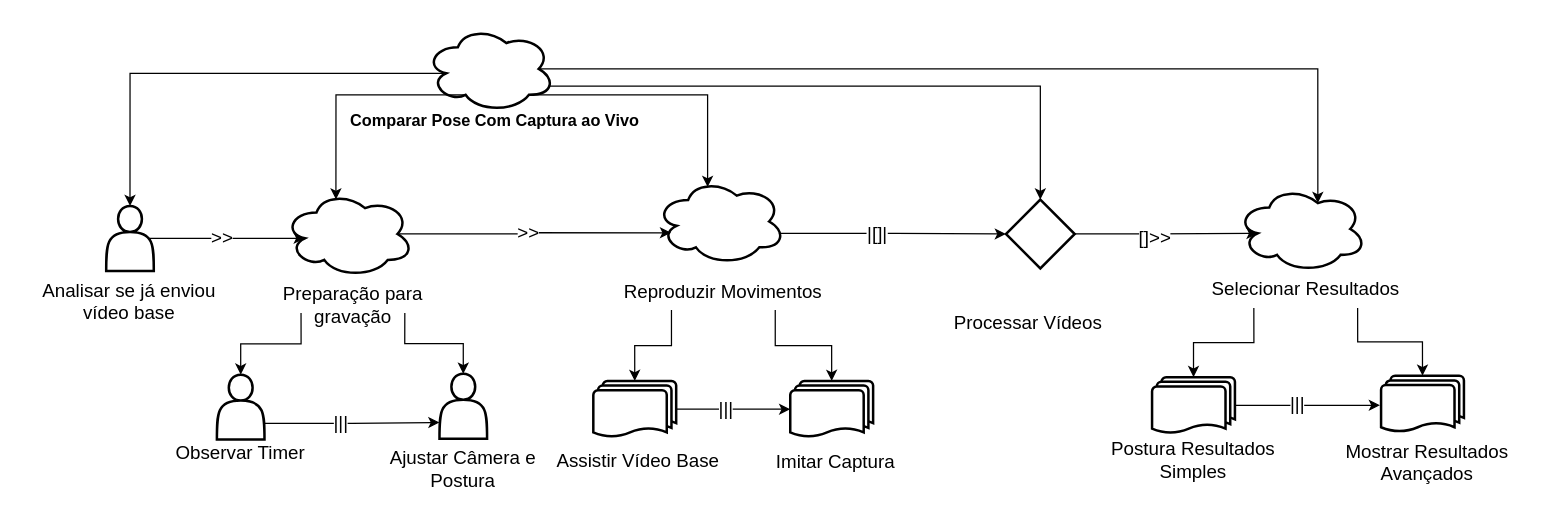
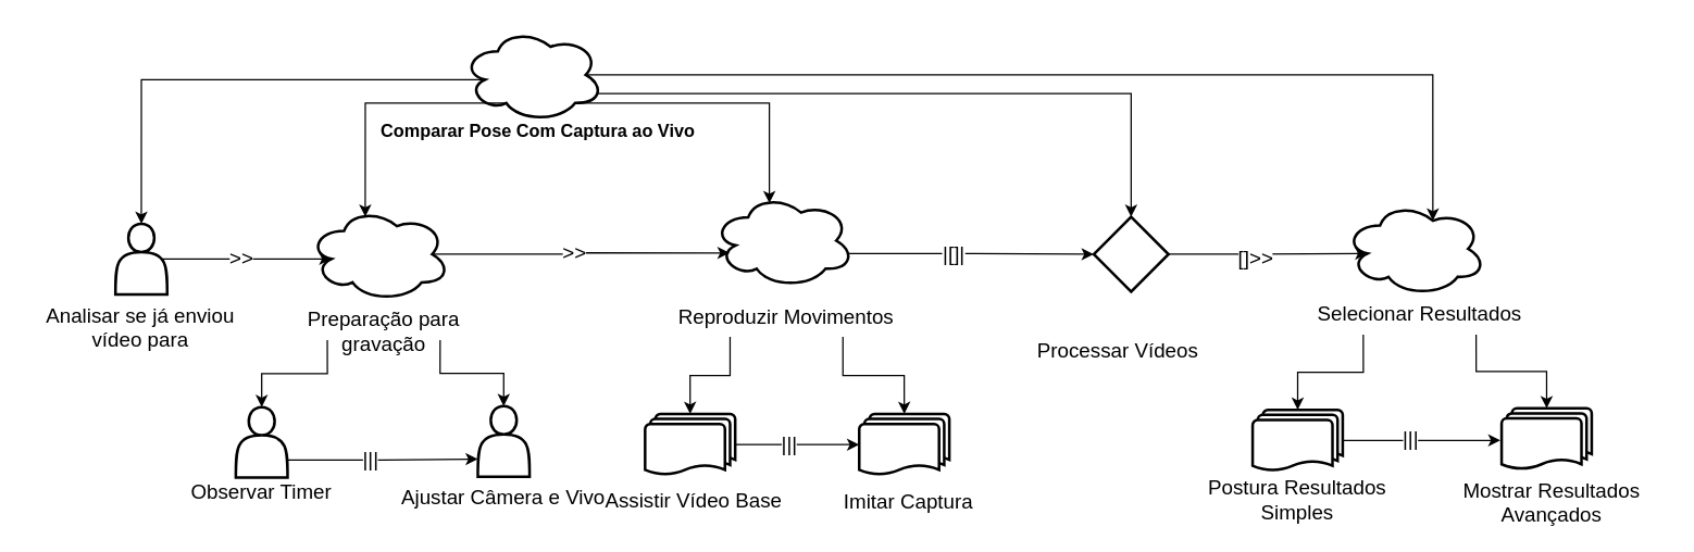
  <mxCell id="0" />
  <mxCell id="1" parent="0" />
  <mxCell id="2" value="" style="group" parent="1" vertex="1" connectable="0"><mxGeometry x="109" y="304" width="231" height="75.46" as="geometry" /></mxCell>
  <mxCell id="3" value="&lt;span style=&quot;font-size: 15px;&quot;&gt;Observar Timer&lt;/span&gt;" style="text;whiteSpace=wrap;html=1;labelBackgroundColor=none;align=center;" parent="2" vertex="1"><mxGeometry y="42" width="166" height="30.28" as="geometry" /></mxCell>
  <mxCell id="4" value="" style="group" parent="2" vertex="1" connectable="0"><mxGeometry x="178" y="1" width="166" height="75.46" as="geometry" /></mxCell>
- <mxCell id="5" value="&lt;span style=&quot;font-size: 15px;&quot;&gt;Ajustar Câmera e Postura&lt;/span&gt;" style="text;whiteSpace=wrap;html=1;labelBackgroundColor=none;align=center;" parent="4" vertex="1"><mxGeometry y="45.18" width="166" height="30.28" as="geometry" /></mxCell>
+ <mxCell id="5" value="&lt;span style=&quot;font-size: 15px;&quot;&gt;Ajustar Câmera e Vivo&lt;/span&gt;" style="text;whiteSpace=wrap;html=1;labelBackgroundColor=none;align=center;" parent="4" vertex="1"><mxGeometry y="45.18" width="166" height="30.28" as="geometry" /></mxCell>
  <mxCell id="6" value="" style="shape=actor;whiteSpace=wrap;html=1;strokeWidth=2;" parent="4" vertex="1"><mxGeometry x="63.97" y="-6.73" width="38.07" height="51.91" as="geometry" /></mxCell>
  <mxCell id="7" style="edgeStyle=orthogonalEdgeStyle;rounded=0;orthogonalLoop=1;jettySize=auto;html=1;exitX=1;exitY=0.75;exitDx=0;exitDy=0;entryX=0;entryY=0.75;entryDx=0;entryDy=0;" parent="2" source="9" target="6" edge="1"><mxGeometry relative="1" as="geometry"><mxPoint x="116.13" y="22.59" as="sourcePoint" /><mxPoint x="224.5" y="22.59" as="targetPoint" /></mxGeometry></mxCell>
  <mxCell id="8" value="&lt;span style=&quot;font-size: 15px;&quot;&gt;|||&lt;/span&gt;" style="edgeLabel;html=1;align=center;verticalAlign=middle;resizable=0;points=[];" parent="7" vertex="1" connectable="0"><mxGeometry x="-0.147" y="1" relative="1" as="geometry"><mxPoint as="offset" /></mxGeometry></mxCell>
  <mxCell id="9" value="" style="shape=actor;whiteSpace=wrap;html=1;strokeWidth=2;" parent="2" vertex="1"><mxGeometry x="63.96" y="-5" width="38.07" height="51.91" as="geometry" /></mxCell>
  <mxCell id="10" value="" style="group" parent="1" vertex="1" connectable="0"><mxGeometry x="198.75" y="152" width="166" height="97.73" as="geometry" /></mxCell>
  <mxCell id="11" value="" style="ellipse;shape=cloud;whiteSpace=wrap;html=1;strokeWidth=2;" parent="10" vertex="1"><mxGeometry x="28" width="103.5" height="69" as="geometry" /></mxCell>
  <mxCell id="12" value="&lt;span style=&quot;font-size: 15px;&quot;&gt;Preparação para gravação&lt;/span&gt;" style="text;whiteSpace=wrap;html=1;labelBackgroundColor=none;align=center;" parent="10" vertex="1"><mxGeometry y="67.45" width="166" height="30.28" as="geometry" /></mxCell>
  <mxCell id="13" value="" style="group" parent="1" vertex="1" connectable="0"><mxGeometry x="20.47" y="164.09" width="166" height="82.19" as="geometry" /></mxCell>
  <mxCell id="14" value="" style="shape=actor;whiteSpace=wrap;html=1;strokeWidth=2;" parent="13" vertex="1"><mxGeometry x="63.96" width="38.07" height="51.91" as="geometry" /></mxCell>
- <mxCell id="15" value="&lt;span style=&quot;color: rgb(0, 0, 0); font-family: Helvetica; font-style: normal; font-variant-ligatures: normal; font-variant-caps: normal; font-weight: 400; letter-spacing: normal; orphans: 2; text-indent: 0px; text-transform: none; widows: 2; word-spacing: 0px; -webkit-text-stroke-width: 0px; white-space: normal; text-decoration-thickness: initial; text-decoration-style: initial; text-decoration-color: initial; float: none; display: inline !important;&quot;&gt;&lt;font style=&quot;font-size: 15px;&quot;&gt;Analisar se já enviou vídeo base&lt;/font&gt;&lt;/span&gt;" style="text;whiteSpace=wrap;html=1;labelBackgroundColor=none;align=center;" parent="13" vertex="1"><mxGeometry y="51.91" width="166" height="30.28" as="geometry" /></mxCell>
+ <mxCell id="15" value="&lt;span style=&quot;color: rgb(0, 0, 0); font-family: Helvetica; font-style: normal; font-variant-ligatures: normal; font-variant-caps: normal; font-weight: 400; letter-spacing: normal; orphans: 2; text-indent: 0px; text-transform: none; widows: 2; word-spacing: 0px; -webkit-text-stroke-width: 0px; white-space: normal; text-decoration-thickness: initial; text-decoration-style: initial; text-decoration-color: initial; float: none; display: inline !important;&quot;&gt;&lt;font style=&quot;font-size: 15px;&quot;&gt;Analisar se já enviou vídeo para&lt;/font&gt;&lt;/span&gt;" style="text;whiteSpace=wrap;html=1;labelBackgroundColor=none;align=center;" parent="13" vertex="1"><mxGeometry y="51.91" width="166" height="30.28" as="geometry" /></mxCell>
  <mxCell id="16" value="" style="group" parent="1" vertex="1" connectable="0"><mxGeometry x="272" y="20" width="245" height="92.28" as="geometry" /></mxCell>
  <mxCell id="17" value="&lt;span style=&quot;color: rgb(0, 0, 0); font-family: Helvetica; font-style: normal; font-variant-ligatures: normal; font-variant-caps: normal; letter-spacing: normal; orphans: 2; text-align: center; text-indent: 0px; text-transform: none; widows: 2; word-spacing: 0px; -webkit-text-stroke-width: 0px; white-space: normal; text-decoration-thickness: initial; text-decoration-style: initial; text-decoration-color: initial; float: none; display: inline !important;&quot;&gt;&lt;font style=&quot;font-size: 13px;&quot;&gt;&lt;b style=&quot;&quot;&gt;Comparar Pose Com Captura ao Vivo&lt;/b&gt;&lt;/font&gt;&lt;/span&gt;" style="text;whiteSpace=wrap;html=1;labelBackgroundColor=none;" parent="16" vertex="1"><mxGeometry x="6" y="62" width="245" height="30.28" as="geometry" /></mxCell>
  <mxCell id="18" value="" style="ellipse;shape=cloud;whiteSpace=wrap;html=1;strokeWidth=2;" parent="16" vertex="1"><mxGeometry x="67.75" width="103.5" height="69" as="geometry" /></mxCell>
  <mxCell id="19" value="" style="group" parent="1" vertex="1" connectable="0"><mxGeometry x="495" y="154.09" width="166" height="93.28" as="geometry" /></mxCell>
  <mxCell id="20" value="" style="ellipse;shape=cloud;whiteSpace=wrap;html=1;strokeWidth=2;" parent="19" vertex="1"><mxGeometry x="29" y="-12.09" width="103.5" height="69" as="geometry" /></mxCell>
  <mxCell id="21" value="&lt;span style=&quot;font-size: 15px;&quot;&gt;Reproduzir Movimentos&lt;/span&gt;" style="text;whiteSpace=wrap;html=1;labelBackgroundColor=none;align=center;" parent="19" vertex="1"><mxGeometry y="63.0" width="166" height="30.28" as="geometry" /></mxCell>
  <mxCell id="22" style="edgeStyle=orthogonalEdgeStyle;rounded=0;orthogonalLoop=1;jettySize=auto;html=1;exitX=0.875;exitY=0.5;exitDx=0;exitDy=0;exitPerimeter=0;entryX=0.118;entryY=0.631;entryDx=0;entryDy=0;entryPerimeter=0;" parent="1" source="11" target="20" edge="1"><mxGeometry relative="1" as="geometry"><mxPoint x="514.5" y="185.59" as="targetPoint" /></mxGeometry></mxCell>
  <mxCell id="23" value="&lt;font style=&quot;font-size: 15px;&quot;&gt;&amp;gt;&amp;gt;&lt;/font&gt;" style="edgeLabel;html=1;align=center;verticalAlign=middle;resizable=0;points=[];" parent="22" vertex="1" connectable="0"><mxGeometry x="-0.051" y="2" relative="1" as="geometry"><mxPoint as="offset" /></mxGeometry></mxCell>
  <mxCell id="24" style="edgeStyle=orthogonalEdgeStyle;rounded=0;orthogonalLoop=1;jettySize=auto;html=1;exitX=0.9;exitY=0.5;exitDx=0;exitDy=0;exitPerimeter=0;entryX=0.16;entryY=0.55;entryDx=0;entryDy=0;entryPerimeter=0;" parent="1" source="14" target="11" edge="1"><mxGeometry relative="1" as="geometry" /></mxCell>
  <mxCell id="25" value="&amp;gt;&amp;gt;" style="edgeLabel;html=1;align=center;verticalAlign=middle;resizable=0;points=[];fontSize=15;" parent="24" vertex="1" connectable="0"><mxGeometry x="-0.075" y="2" relative="1" as="geometry"><mxPoint as="offset" /></mxGeometry></mxCell>
  <mxCell id="26" style="edgeStyle=orthogonalEdgeStyle;rounded=0;orthogonalLoop=1;jettySize=auto;html=1;exitX=0.75;exitY=1;exitDx=0;exitDy=0;entryX=0.5;entryY=0;entryDx=0;entryDy=0;" parent="1" source="12" target="6" edge="1"><mxGeometry relative="1" as="geometry"><mxPoint x="366.635" y="304" as="targetPoint" /></mxGeometry></mxCell>
  <mxCell id="27" style="edgeStyle=orthogonalEdgeStyle;rounded=0;orthogonalLoop=1;jettySize=auto;html=1;exitX=0.25;exitY=1;exitDx=0;exitDy=0;entryX=0.5;entryY=0;entryDx=0;entryDy=0;" parent="1" source="12" target="9" edge="1"><mxGeometry relative="1" as="geometry"><mxPoint x="191.995" y="304" as="targetPoint" /></mxGeometry></mxCell>
  <mxCell id="28" value="" style="group" parent="1" vertex="1" connectable="0"><mxGeometry x="1057.5" y="299.82" width="166" height="75.46" as="geometry" /></mxCell>
  <mxCell id="29" value="" style="strokeWidth=2;html=1;shape=mxgraph.flowchart.multi-document;whiteSpace=wrap;" parent="28" vertex="1"><mxGeometry x="46.5" width="66.27" height="45.18" as="geometry" /></mxCell>
  <mxCell id="30" value="&lt;span style=&quot;font-size: 15px;&quot;&gt;Mostrar Resultados Avançados&lt;/span&gt;" style="text;whiteSpace=wrap;html=1;labelBackgroundColor=none;align=center;" parent="28" vertex="1"><mxGeometry y="45.18" width="166" height="30.28" as="geometry" /></mxCell>
  <mxCell id="31" value="" style="group" parent="1" vertex="1" connectable="0"><mxGeometry x="871" y="301" width="166" height="72.28" as="geometry" /></mxCell>
  <mxCell id="32" value="" style="strokeWidth=2;html=1;shape=mxgraph.flowchart.multi-document;whiteSpace=wrap;" parent="31" vertex="1"><mxGeometry x="49.86" width="66.27" height="45.18" as="geometry" /></mxCell>
  <mxCell id="33" value="&lt;span style=&quot;font-size: 15px;&quot;&gt;Postura Resultados Simples&lt;/span&gt;" style="text;whiteSpace=wrap;html=1;labelBackgroundColor=none;align=center;" parent="31" vertex="1"><mxGeometry y="42" width="166" height="30.28" as="geometry" /></mxCell>
  <mxCell id="34" style="edgeStyle=orthogonalEdgeStyle;rounded=0;orthogonalLoop=1;jettySize=auto;html=1;entryX=-0.008;entryY=0.586;entryDx=0;entryDy=0;entryPerimeter=0;exitX=1;exitY=0.5;exitDx=0;exitDy=0;exitPerimeter=0;" parent="31" source="32" edge="1"><mxGeometry relative="1" as="geometry"><mxPoint x="141" y="22" as="sourcePoint" /><mxPoint x="232.13" y="22.45" as="targetPoint" /></mxGeometry></mxCell>
  <mxCell id="35" value="&lt;font style=&quot;font-size: 15px;&quot;&gt;|||&lt;/font&gt;" style="edgeLabel;html=1;align=center;verticalAlign=middle;resizable=0;points=[];" parent="34" vertex="1" connectable="0"><mxGeometry x="-0.163" y="2" relative="1" as="geometry"><mxPoint as="offset" /></mxGeometry></mxCell>
  <mxCell id="36" value="" style="group" parent="1" vertex="1" connectable="0"><mxGeometry x="960.75" y="148" width="166" height="97.73" as="geometry" /></mxCell>
  <mxCell id="37" value="" style="ellipse;shape=cloud;whiteSpace=wrap;html=1;strokeWidth=2;" parent="36" vertex="1"><mxGeometry x="28" width="103.5" height="69" as="geometry" /></mxCell>
  <mxCell id="38" value="&lt;span style=&quot;font-size: 15px;&quot;&gt;Selecionar Resultados&lt;/span&gt;" style="text;whiteSpace=wrap;html=1;labelBackgroundColor=none;align=center;" parent="36" vertex="1"><mxGeometry y="67.45" width="166" height="30.28" as="geometry" /></mxCell>
  <mxCell id="39" style="edgeStyle=orthogonalEdgeStyle;rounded=0;orthogonalLoop=1;jettySize=auto;html=1;exitX=0.75;exitY=1;exitDx=0;exitDy=0;entryX=0.5;entryY=0;entryDx=0;entryDy=0;entryPerimeter=0;" parent="1" source="38" target="29" edge="1"><mxGeometry relative="1" as="geometry" /></mxCell>
  <mxCell id="40" style="edgeStyle=orthogonalEdgeStyle;rounded=0;orthogonalLoop=1;jettySize=auto;html=1;exitX=0.25;exitY=1;exitDx=0;exitDy=0;entryX=0.5;entryY=0;entryDx=0;entryDy=0;entryPerimeter=0;" parent="1" source="38" target="32" edge="1"><mxGeometry relative="1" as="geometry" /></mxCell>
  <mxCell id="41" style="edgeStyle=orthogonalEdgeStyle;rounded=0;orthogonalLoop=1;jettySize=auto;html=1;exitX=0.95;exitY=0.638;exitDx=0;exitDy=0;exitPerimeter=0;entryX=0;entryY=0.5;entryDx=0;entryDy=0;" parent="1" source="20" target="57" edge="1"><mxGeometry relative="1" as="geometry"><mxPoint x="577.5" y="185.59" as="sourcePoint" /><mxPoint x="778" y="186" as="targetPoint" /></mxGeometry></mxCell>
  <mxCell id="42" value="&lt;span style=&quot;font-size: 15px;&quot;&gt;|[]|&lt;/span&gt;" style="edgeLabel;html=1;align=center;verticalAlign=middle;resizable=0;points=[];" parent="41" vertex="1" connectable="0"><mxGeometry x="-0.145" y="1" relative="1" as="geometry"><mxPoint as="offset" /></mxGeometry></mxCell>
  <mxCell id="43" style="edgeStyle=orthogonalEdgeStyle;rounded=0;orthogonalLoop=1;jettySize=auto;html=1;exitX=0.31;exitY=0.8;exitDx=0;exitDy=0;exitPerimeter=0;entryX=0.4;entryY=0.1;entryDx=0;entryDy=0;entryPerimeter=0;" parent="1" source="18" target="11" edge="1"><mxGeometry relative="1" as="geometry" /></mxCell>
  <mxCell id="44" style="edgeStyle=orthogonalEdgeStyle;rounded=0;orthogonalLoop=1;jettySize=auto;html=1;exitX=0.16;exitY=0.55;exitDx=0;exitDy=0;exitPerimeter=0;entryX=0.5;entryY=0;entryDx=0;entryDy=0;" parent="1" source="18" target="14" edge="1"><mxGeometry relative="1" as="geometry" /></mxCell>
  <mxCell id="45" style="edgeStyle=orthogonalEdgeStyle;rounded=0;orthogonalLoop=1;jettySize=auto;html=1;exitX=0.875;exitY=0.5;exitDx=0;exitDy=0;exitPerimeter=0;entryX=0.625;entryY=0.2;entryDx=0;entryDy=0;entryPerimeter=0;" parent="1" source="18" target="37" edge="1"><mxGeometry relative="1" as="geometry" /></mxCell>
  <mxCell id="46" style="edgeStyle=orthogonalEdgeStyle;rounded=0;orthogonalLoop=1;jettySize=auto;html=1;exitX=0.8;exitY=0.8;exitDx=0;exitDy=0;exitPerimeter=0;entryX=0.4;entryY=0.1;entryDx=0;entryDy=0;entryPerimeter=0;" parent="1" source="18" target="20" edge="1"><mxGeometry relative="1" as="geometry"><mxPoint x="546" y="154.09" as="targetPoint" /></mxGeometry></mxCell>
  <mxCell id="47" value="" style="group" parent="1" vertex="1" connectable="0"><mxGeometry x="585" y="304" width="166" height="75.46" as="geometry" /></mxCell>
  <mxCell id="48" value="" style="strokeWidth=2;html=1;shape=mxgraph.flowchart.multi-document;whiteSpace=wrap;" parent="47" vertex="1"><mxGeometry x="46.5" width="66.27" height="45.18" as="geometry" /></mxCell>
  <mxCell id="49" value="&lt;span style=&quot;font-size: 15px;&quot;&gt;Imitar Captura&lt;/span&gt;" style="text;whiteSpace=wrap;html=1;labelBackgroundColor=none;align=center;" parent="47" vertex="1"><mxGeometry y="49.0" width="166" height="30.28" as="geometry" /></mxCell>
  <mxCell id="50" style="edgeStyle=orthogonalEdgeStyle;rounded=0;orthogonalLoop=1;jettySize=auto;html=1;exitX=1;exitY=0.5;exitDx=0;exitDy=0;exitPerimeter=0;entryX=0;entryY=0.5;entryDx=0;entryDy=0;entryPerimeter=0;" parent="1" source="55" target="48" edge="1"><mxGeometry relative="1" as="geometry"><mxPoint x="621.14" y="320" as="targetPoint" /></mxGeometry></mxCell>
  <mxCell id="51" value="&lt;span style=&quot;font-size: 15px;&quot;&gt;|||&lt;/span&gt;" style="edgeLabel;html=1;align=center;verticalAlign=middle;resizable=0;points=[];" parent="50" vertex="1" connectable="0"><mxGeometry x="-0.147" y="1" relative="1" as="geometry"><mxPoint as="offset" /></mxGeometry></mxCell>
  <mxCell id="52" style="edgeStyle=orthogonalEdgeStyle;rounded=0;orthogonalLoop=1;jettySize=auto;html=1;exitX=0.75;exitY=1;exitDx=0;exitDy=0;entryX=0.5;entryY=0;entryDx=0;entryDy=0;entryPerimeter=0;" parent="1" source="21" target="48" edge="1"><mxGeometry relative="1" as="geometry" /></mxCell>
  <mxCell id="53" style="edgeStyle=orthogonalEdgeStyle;rounded=0;orthogonalLoop=1;jettySize=auto;html=1;exitX=0.25;exitY=1;exitDx=0;exitDy=0;entryX=0.5;entryY=0;entryDx=0;entryDy=0;entryPerimeter=0;" parent="1" source="21" target="55" edge="1"><mxGeometry relative="1" as="geometry" /></mxCell>
  <mxCell id="54" value="" style="group" parent="1" vertex="1" connectable="0"><mxGeometry x="427" y="304" width="166" height="78.28" as="geometry" /></mxCell>
  <mxCell id="55" value="" style="strokeWidth=2;html=1;shape=mxgraph.flowchart.multi-document;whiteSpace=wrap;" parent="54" vertex="1"><mxGeometry x="47" width="66.27" height="45.18" as="geometry" /></mxCell>
  <mxCell id="56" value="&lt;span style=&quot;font-size: 15px;&quot;&gt;Assistir Vídeo Base&lt;/span&gt;" style="text;whiteSpace=wrap;html=1;labelBackgroundColor=none;align=center;" parent="54" vertex="1"><mxGeometry y="48" width="166" height="30.28" as="geometry" /></mxCell>
  <mxCell id="57" value="" style="rhombus;whiteSpace=wrap;html=1;strokeWidth=2;" parent="1" vertex="1"><mxGeometry x="804" y="159" width="55" height="55" as="geometry" /></mxCell>
  <mxCell id="58" style="edgeStyle=orthogonalEdgeStyle;rounded=0;orthogonalLoop=1;jettySize=auto;html=1;exitX=1;exitY=0.5;exitDx=0;exitDy=0;entryX=0.16;entryY=0.55;entryDx=0;entryDy=0;entryPerimeter=0;" parent="1" source="57" target="37" edge="1"><mxGeometry relative="1" as="geometry" /></mxCell>
  <mxCell id="59" value="&lt;font style=&quot;font-size: 15px;&quot;&gt;[]&amp;gt;&amp;gt;&lt;/font&gt;" style="edgeLabel;html=1;align=center;verticalAlign=middle;resizable=0;points=[];" parent="58" vertex="1" connectable="0"><mxGeometry x="-0.117" y="-1" relative="1" as="geometry"><mxPoint x="-1" y="1" as="offset" /></mxGeometry></mxCell>
  <mxCell id="60" value="&lt;span style=&quot;font-size: 15px;&quot;&gt;Processar Vídeos&lt;/span&gt;" style="text;whiteSpace=wrap;html=1;labelBackgroundColor=none;align=center;" parent="1" vertex="1"><mxGeometry x="738.5" y="242.09" width="166" height="30.28" as="geometry" /></mxCell>
  <mxCell id="61" style="edgeStyle=orthogonalEdgeStyle;rounded=0;orthogonalLoop=1;jettySize=auto;html=1;exitX=0.96;exitY=0.7;exitDx=0;exitDy=0;exitPerimeter=0;entryX=0.5;entryY=0;entryDx=0;entryDy=0;" parent="1" source="18" target="57" edge="1"><mxGeometry relative="1" as="geometry" /></mxCell>
